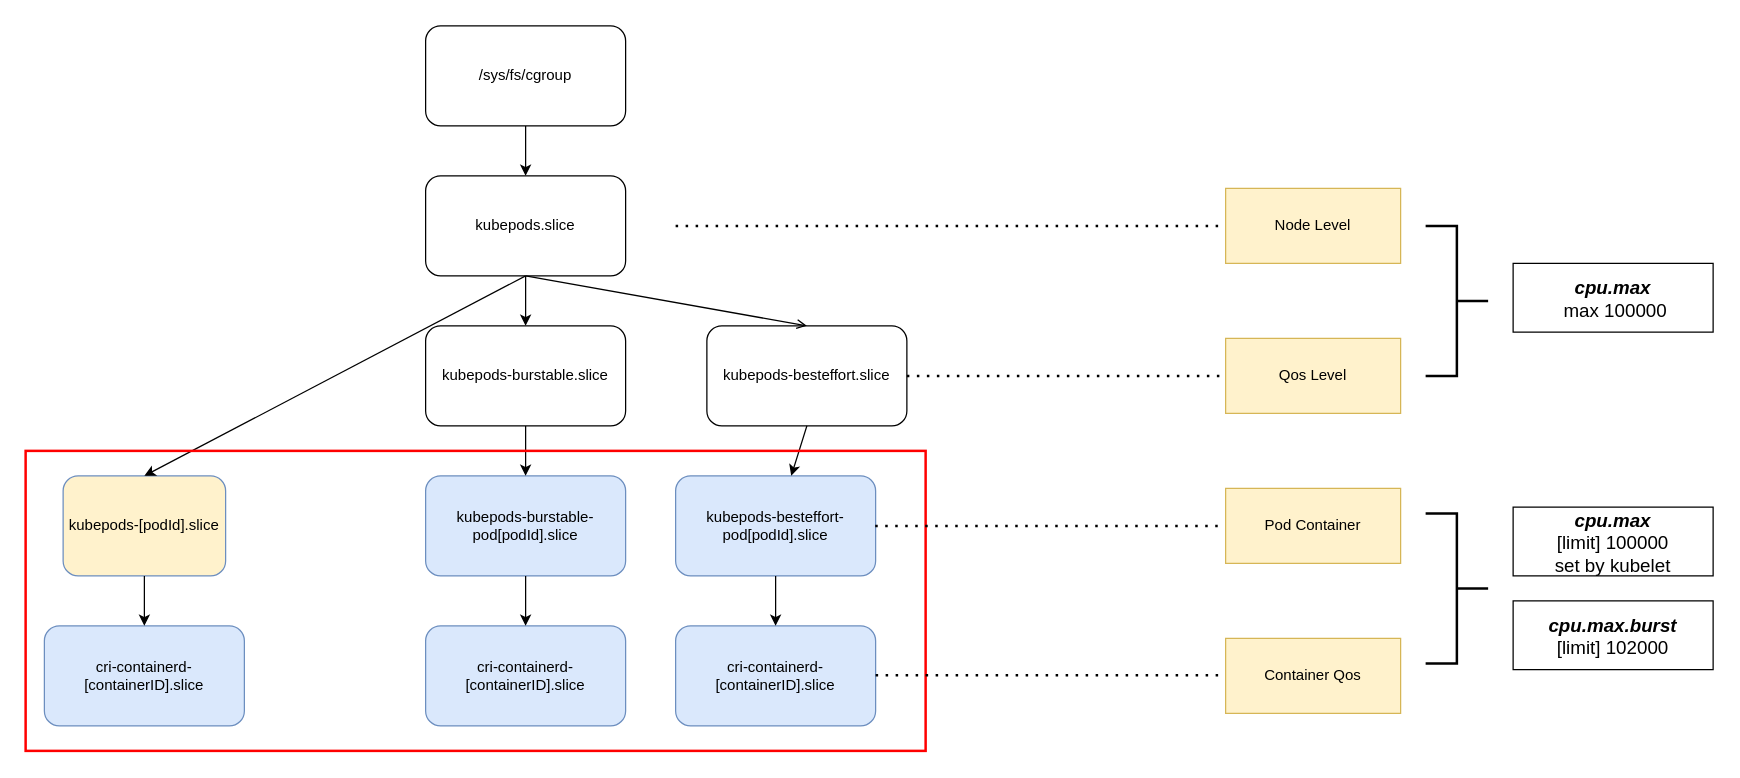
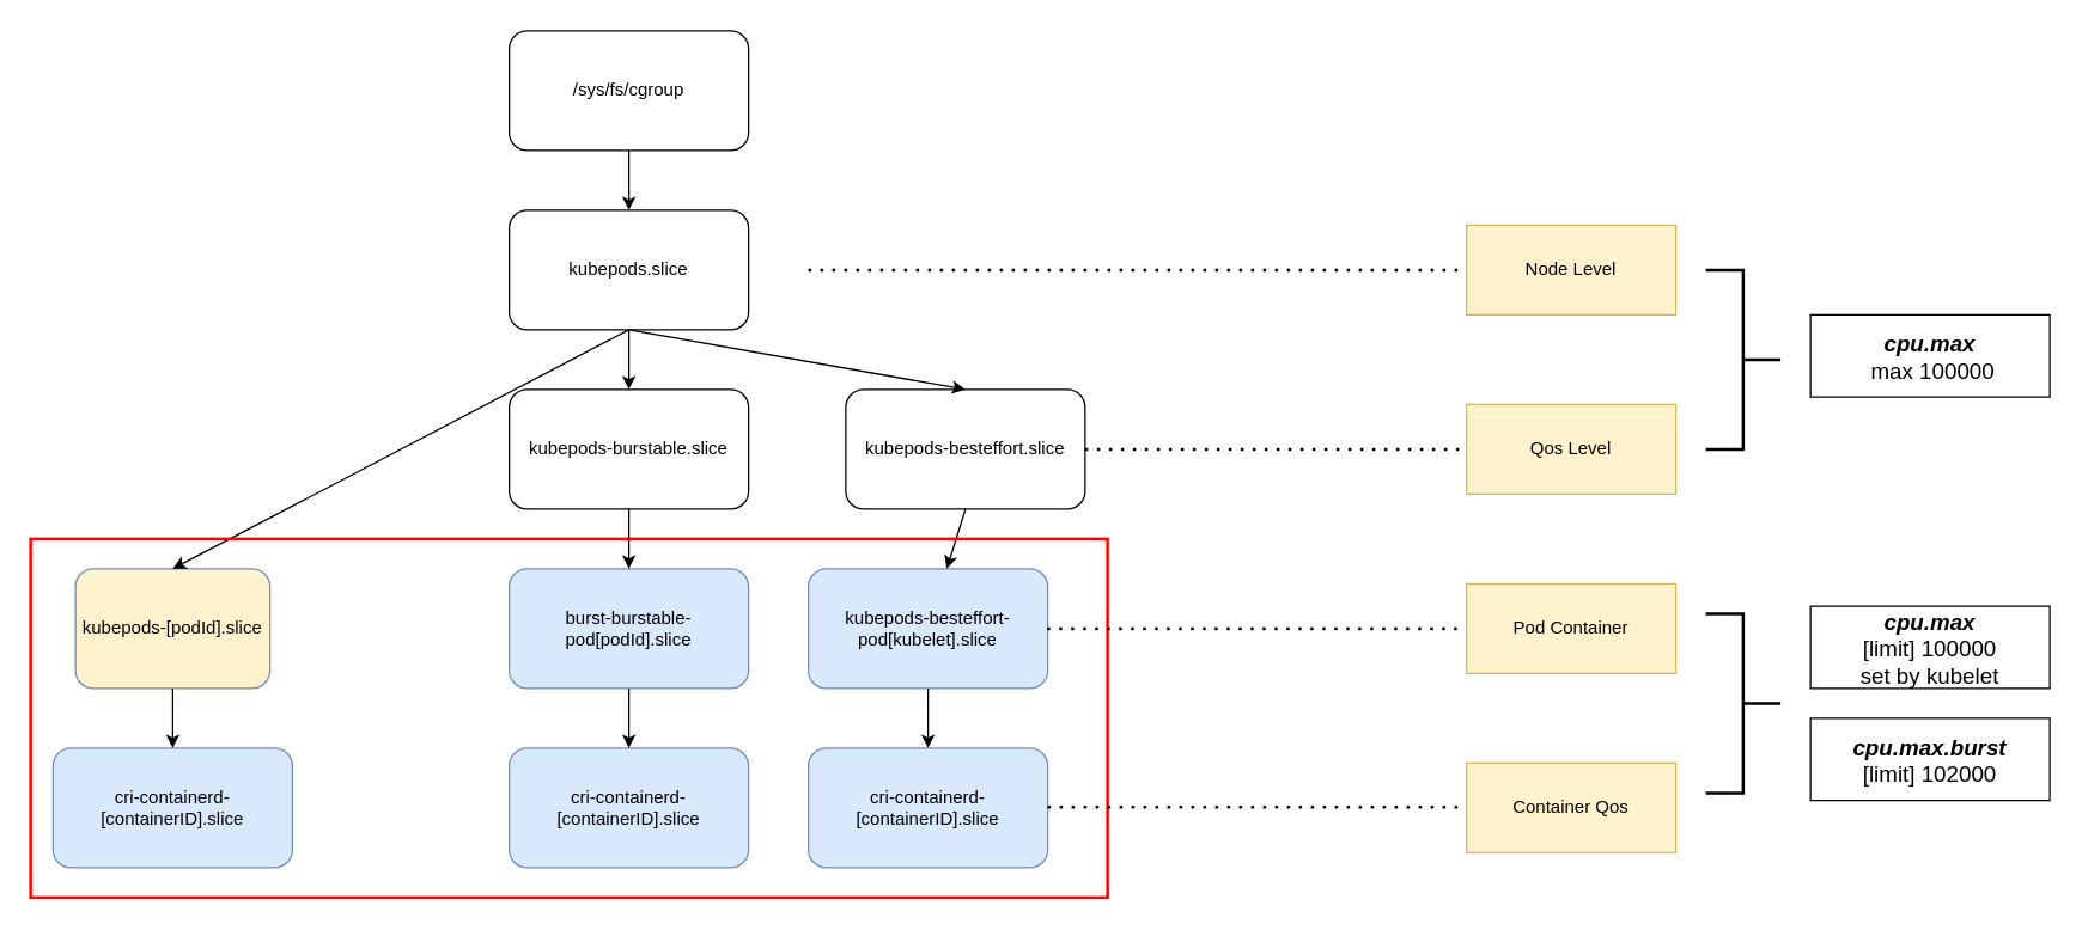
  <mxCell id="0" />
  <mxCell id="1" parent="0" />
  <mxCell id="2" value="/sys/fs/cgroup" style="rounded=1;whiteSpace=wrap;html=1;" parent="1" vertex="1"><mxGeometry x="340" y="20" width="160" height="80" as="geometry" /></mxCell>
  <mxCell id="3" value="kubepods.slice" style="rounded=1;whiteSpace=wrap;html=1;" parent="1" vertex="1"><mxGeometry x="340" y="140" width="160" height="80" as="geometry" /></mxCell>
  <mxCell id="4" value="kubepods-burstable.slice" style="rounded=1;whiteSpace=wrap;html=1;" parent="1" vertex="1"><mxGeometry x="340" y="260" width="160" height="80" as="geometry" /></mxCell>
  <mxCell id="5" value="kubepods-besteffort.slice" style="rounded=1;whiteSpace=wrap;html=1;" parent="1" vertex="1"><mxGeometry x="565" y="260" width="160" height="80" as="geometry" /></mxCell>
- <mxCell id="6" value="kubepods-burstable-pod[podId].slice" style="rounded=1;whiteSpace=wrap;html=1;fillColor=#dae8fc;strokeColor=#6c8ebf;" parent="1" vertex="1"><mxGeometry x="340" y="380" width="160" height="80" as="geometry" /></mxCell>
- <mxCell id="7" value="kubepods-besteffort-pod[podId].slice" style="rounded=1;whiteSpace=wrap;html=1;fillColor=#dae8fc;strokeColor=#6c8ebf;" parent="1" vertex="1"><mxGeometry x="540" y="380" width="160" height="80" as="geometry" /></mxCell>
+ <mxCell id="6" value="burst-burstable-pod[podId].slice" style="rounded=1;whiteSpace=wrap;html=1;fillColor=#dae8fc;strokeColor=#6c8ebf;" parent="1" vertex="1"><mxGeometry x="340" y="380" width="160" height="80" as="geometry" /></mxCell>
+ <mxCell id="7" value="kubepods-besteffort-pod[kubelet].slice" style="rounded=1;whiteSpace=wrap;html=1;fillColor=#dae8fc;strokeColor=#6c8ebf;" parent="1" vertex="1"><mxGeometry x="540" y="380" width="160" height="80" as="geometry" /></mxCell>
  <mxCell id="8" value="cri-containerd-[containerID].slice" style="rounded=1;whiteSpace=wrap;html=1;fillColor=#dae8fc;strokeColor=#6c8ebf;" parent="1" vertex="1"><mxGeometry x="340" y="500" width="160" height="80" as="geometry" /></mxCell>
  <mxCell id="9" value="cri-containerd-[containerID].slice" style="rounded=1;whiteSpace=wrap;html=1;fillColor=#dae8fc;strokeColor=#6c8ebf;" parent="1" vertex="1"><mxGeometry x="540" y="500" width="160" height="80" as="geometry" /></mxCell>
  <mxCell id="10" value="" style="endArrow=classic;html=1;rounded=0;exitX=0.5;exitY=1;exitDx=0;exitDy=0;entryX=0.5;entryY=0;entryDx=0;entryDy=0;" parent="1" source="2" target="3" edge="1"><mxGeometry width="50" height="50" relative="1" as="geometry"><mxPoint x="380" y="250" as="sourcePoint" /><mxPoint x="430" y="200" as="targetPoint" /></mxGeometry></mxCell>
  <mxCell id="11" value="" style="endArrow=classic;html=1;rounded=0;exitX=0.5;exitY=1;exitDx=0;exitDy=0;entryX=0.5;entryY=0;entryDx=0;entryDy=0;" parent="1" source="3" target="4" edge="1"><mxGeometry width="50" height="50" relative="1" as="geometry"><mxPoint x="380" y="250" as="sourcePoint" /><mxPoint x="430" y="200" as="targetPoint" /></mxGeometry></mxCell>
- <mxCell id="12" value="" style="endArrow=open;html=1;rounded=0;exitX=0.5;exitY=1;exitDx=0;exitDy=0;entryX=0.5;entryY=0;entryDx=0;entryDy=0;" parent="1" source="3" target="5" edge="1"><mxGeometry width="50" height="50" relative="1" as="geometry"><mxPoint x="380" y="250" as="sourcePoint" /><mxPoint x="430" y="200" as="targetPoint" /></mxGeometry></mxCell>
+ <mxCell id="12" value="" style="endArrow=classic;html=1;rounded=0;exitX=0.5;exitY=1;exitDx=0;exitDy=0;entryX=0.5;entryY=0;entryDx=0;entryDy=0;" parent="1" source="3" target="5" edge="1"><mxGeometry width="50" height="50" relative="1" as="geometry"><mxPoint x="380" y="250" as="sourcePoint" /><mxPoint x="430" y="200" as="targetPoint" /></mxGeometry></mxCell>
  <mxCell id="13" value="" style="endArrow=classic;html=1;rounded=0;exitX=0.5;exitY=1;exitDx=0;exitDy=0;entryX=0.5;entryY=0;entryDx=0;entryDy=0;" parent="1" source="4" target="6" edge="1"><mxGeometry width="50" height="50" relative="1" as="geometry"><mxPoint x="380" y="290" as="sourcePoint" /><mxPoint x="430" y="240" as="targetPoint" /></mxGeometry></mxCell>
  <mxCell id="14" value="" style="endArrow=classic;html=1;rounded=0;exitX=0.5;exitY=1;exitDx=0;exitDy=0;" parent="1" source="5" target="7" edge="1"><mxGeometry width="50" height="50" relative="1" as="geometry"><mxPoint x="380" y="340" as="sourcePoint" /><mxPoint x="430" y="290" as="targetPoint" /></mxGeometry></mxCell>
  <mxCell id="15" value="" style="endArrow=classic;html=1;rounded=0;exitX=0.5;exitY=1;exitDx=0;exitDy=0;entryX=0.5;entryY=0;entryDx=0;entryDy=0;" parent="1" source="6" target="8" edge="1"><mxGeometry width="50" height="50" relative="1" as="geometry"><mxPoint x="380" y="450" as="sourcePoint" /><mxPoint x="430" y="400" as="targetPoint" /></mxGeometry></mxCell>
  <mxCell id="16" value="" style="endArrow=classic;html=1;rounded=0;exitX=0.5;exitY=1;exitDx=0;exitDy=0;entryX=0.5;entryY=0;entryDx=0;entryDy=0;" parent="1" source="7" target="9" edge="1"><mxGeometry width="50" height="50" relative="1" as="geometry"><mxPoint x="380" y="450" as="sourcePoint" /><mxPoint x="430" y="400" as="targetPoint" /></mxGeometry></mxCell>
  <mxCell id="17" value="kubepods-[podId].slice" style="rounded=1;whiteSpace=wrap;html=1;fillColor=#fff2cc;strokeColor=#6c8ebf;" parent="1" vertex="1"><mxGeometry x="50" y="380" width="130" height="80" as="geometry" /></mxCell>
  <mxCell id="18" value="" style="endArrow=classic;html=1;rounded=0;exitX=0.5;exitY=1;exitDx=0;exitDy=0;entryX=0.5;entryY=0;entryDx=0;entryDy=0;" parent="1" source="3" target="17" edge="1"><mxGeometry width="50" height="50" relative="1" as="geometry"><mxPoint x="580" y="370" as="sourcePoint" /><mxPoint x="630" y="320" as="targetPoint" /></mxGeometry></mxCell>
  <mxCell id="19" value="cri-containerd-[containerID].slice" style="rounded=1;whiteSpace=wrap;html=1;fillColor=#dae8fc;strokeColor=#6c8ebf;" parent="1" vertex="1"><mxGeometry x="35" y="500" width="160" height="80" as="geometry" /></mxCell>
  <mxCell id="20" value="" style="endArrow=classic;html=1;rounded=0;exitX=0.5;exitY=1;exitDx=0;exitDy=0;entryX=0.5;entryY=0;entryDx=0;entryDy=0;" parent="1" source="17" target="19" edge="1"><mxGeometry width="50" height="50" relative="1" as="geometry"><mxPoint x="400" y="410" as="sourcePoint" /><mxPoint x="450" y="360" as="targetPoint" /></mxGeometry></mxCell>
  <mxCell id="21" value="" style="rounded=0;whiteSpace=wrap;html=1;fillColor=none;strokeColor=light-dark(#FF0000,#EDEDED);glass=0;shadow=0;strokeWidth=2;" parent="1" vertex="1"><mxGeometry x="20" y="360" width="720" height="240" as="geometry" /></mxCell>
  <mxCell id="22" value="" style="endArrow=none;dashed=1;html=1;dashPattern=1 3;strokeWidth=2;rounded=0;" edge="1" parent="1"><mxGeometry width="50" height="50" relative="1" as="geometry"><mxPoint x="540" y="180" as="sourcePoint" /><mxPoint x="980" y="180" as="targetPoint" /></mxGeometry></mxCell>
  <mxCell id="23" value="" style="endArrow=none;dashed=1;html=1;dashPattern=1 3;strokeWidth=2;rounded=0;exitX=1;exitY=0.5;exitDx=0;exitDy=0;" edge="1" parent="1" source="5"><mxGeometry width="50" height="50" relative="1" as="geometry"><mxPoint x="490" y="390" as="sourcePoint" /><mxPoint x="980" y="300" as="targetPoint" /></mxGeometry></mxCell>
  <mxCell id="24" value="" style="endArrow=none;dashed=1;html=1;dashPattern=1 3;strokeWidth=2;rounded=0;exitX=0.944;exitY=0.25;exitDx=0;exitDy=0;exitPerimeter=0;" edge="1" parent="1" source="21"><mxGeometry width="50" height="50" relative="1" as="geometry"><mxPoint x="490" y="390" as="sourcePoint" /><mxPoint x="980" y="420" as="targetPoint" /></mxGeometry></mxCell>
  <mxCell id="25" value="" style="endArrow=none;dashed=1;html=1;dashPattern=1 3;strokeWidth=2;rounded=0;exitX=0.944;exitY=0.25;exitDx=0;exitDy=0;exitPerimeter=0;" edge="1" parent="1"><mxGeometry width="50" height="50" relative="1" as="geometry"><mxPoint x="700" y="539.5" as="sourcePoint" /><mxPoint x="980" y="539.5" as="targetPoint" /></mxGeometry></mxCell>
  <mxCell id="26" value="&lt;div&gt;&lt;br&gt;&lt;/div&gt;Node Level&lt;div&gt;&lt;br&gt;&lt;/div&gt;" style="rounded=0;whiteSpace=wrap;html=1;fillColor=#fff2cc;strokeColor=#d6b656;" vertex="1" parent="1"><mxGeometry x="980" y="150" width="140" height="60" as="geometry" /></mxCell>
  <mxCell id="27" value="Qos Level" style="rounded=0;whiteSpace=wrap;html=1;fillColor=#fff2cc;strokeColor=#d6b656;" vertex="1" parent="1"><mxGeometry x="980" y="270" width="140" height="60" as="geometry" /></mxCell>
  <mxCell id="28" value="Pod Container" style="rounded=0;whiteSpace=wrap;html=1;fillColor=#fff2cc;strokeColor=#d6b656;" vertex="1" parent="1"><mxGeometry x="980" y="390" width="140" height="60" as="geometry" /></mxCell>
  <mxCell id="29" value="Container Qos" style="rounded=0;whiteSpace=wrap;html=1;fillColor=#fff2cc;strokeColor=#d6b656;" vertex="1" parent="1"><mxGeometry x="980" y="510" width="140" height="60" as="geometry" /></mxCell>
  <mxCell id="30" value="" style="strokeWidth=2;html=1;shape=mxgraph.flowchart.annotation_2;align=left;labelPosition=right;pointerEvents=1;rotation=-180;" vertex="1" parent="1"><mxGeometry x="1140" y="180" width="50" height="120" as="geometry" /></mxCell>
  <mxCell id="31" value="&lt;font style=&quot;font-size: 15px;&quot;&gt;&lt;b&gt;&lt;i&gt;cpu.max&lt;/i&gt;&lt;/b&gt;&lt;/font&gt;&lt;div&gt;&lt;font style=&quot;font-size: 15px;&quot;&gt;&amp;nbsp;max 100000&lt;/font&gt;&lt;/div&gt;" style="text;html=1;align=center;verticalAlign=middle;whiteSpace=wrap;rounded=0;strokeColor=default;" vertex="1" parent="1"><mxGeometry x="1210" y="210" width="160" height="55" as="geometry" /></mxCell>
  <mxCell id="32" value="" style="strokeWidth=2;html=1;shape=mxgraph.flowchart.annotation_2;align=left;labelPosition=right;pointerEvents=1;rotation=-180;" vertex="1" parent="1"><mxGeometry x="1140" y="410" width="50" height="120" as="geometry" /></mxCell>
  <mxCell id="33" value="&lt;font style=&quot;font-size: 15px;&quot;&gt;&lt;b&gt;&lt;i&gt;cpu.max&lt;/i&gt;&lt;/b&gt;&lt;/font&gt;&lt;div&gt;&lt;font style=&quot;font-size: 15px;&quot;&gt;[limit] 100000&lt;/font&gt;&lt;/div&gt;&lt;div&gt;&lt;span style=&quot;font-size: 15px;&quot;&gt;set by kubelet&lt;/span&gt;&lt;/div&gt;" style="text;html=1;align=center;verticalAlign=middle;whiteSpace=wrap;rounded=0;strokeColor=default;" vertex="1" parent="1"><mxGeometry x="1210" y="405" width="160" height="55" as="geometry" /></mxCell>
  <mxCell id="34" value="&lt;font style=&quot;font-size: 15px;&quot;&gt;&lt;b&gt;&lt;i&gt;cpu.max.burst&lt;/i&gt;&lt;/b&gt;&lt;/font&gt;&lt;div&gt;&lt;font style=&quot;font-size: 15px;&quot;&gt;[limit] 102000&lt;/font&gt;&lt;/div&gt;" style="text;html=1;align=center;verticalAlign=middle;whiteSpace=wrap;rounded=0;strokeColor=default;" vertex="1" parent="1"><mxGeometry x="1210" y="480" width="160" height="55" as="geometry" /></mxCell>
